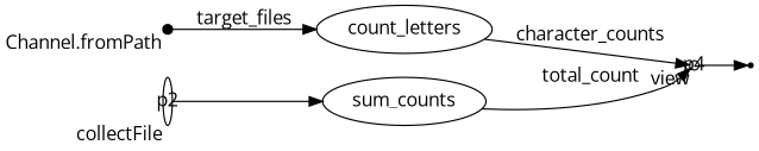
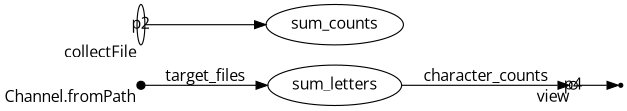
  digraph {
    fontname="Open Sans"
    rankdir=LR
    node [fontname="Open Sans"]
    edge [fontname="Open Sans"]
    p0 [fixedsize=true shape=point width=0.1 xlabel="Channel.fromPath"]
-   n2 [label=count_letters]
+   n2 [label=sum_letters]
    p4 [fixedsize=true shape=circle width=0.1 xlabel=view]
    p2 [fixedsize=true shape=ellipse width=0.1 xlabel=collectFile]
    n5 [label=sum_counts]
    p5 [shape=point]
    p0 -> n2 [label=target_files]
    n2 -> p4 [label=character_counts]
    p4 -> p5
    p2 -> n5
-   n5 -> p4 [label=total_count]
  }
